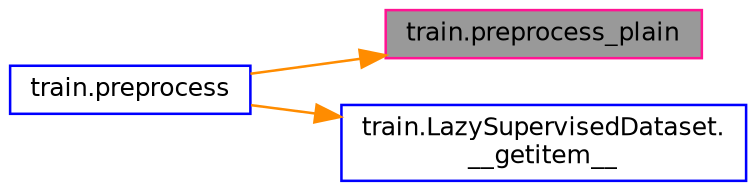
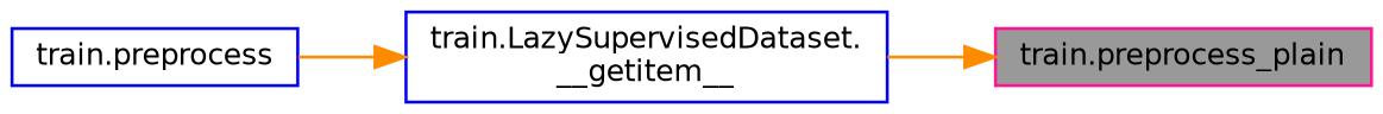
  digraph {
    rankdir=RL
    node [color=blue fillcolor=white fontname=Helvetica fontsize=10 shape=box style=filled]
    edge [color=darkorange dir=back fontname=Helvetica fontsize=10 labelfontname=Helvetica labelfontsize=10 style=solid]
    n1 [color=deeppink fillcolor=grey60 fontcolor=black height=0.2 label="train.preprocess_plain" width=0.4]
    n2 [height=0.2 label="train.preprocess" width=0.4]
    n3 [height=0.2 label="train.LazySupervisedDataset.\l__getitem__" width=0.4]
-   n1 -> n2
+   n1 -> n3
    n3 -> n2
  }
